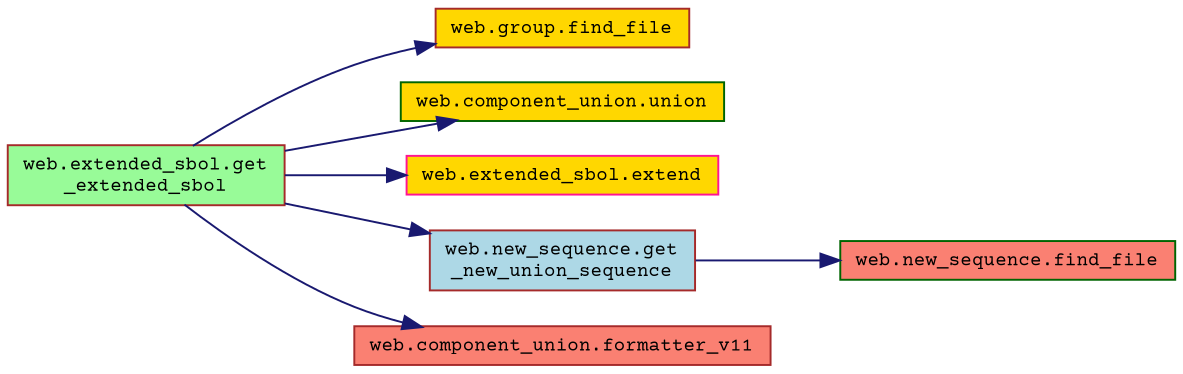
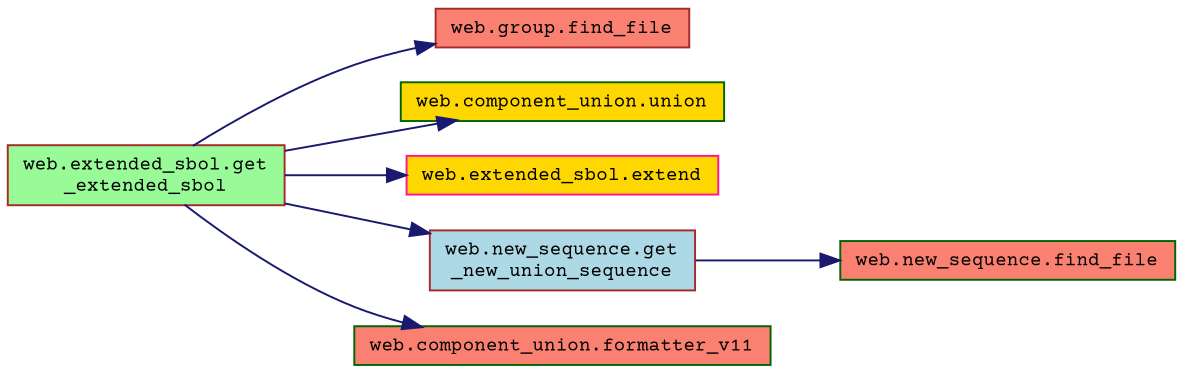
  digraph {
    fontname="Courier Prime"
    rankdir=LR
    node [color=brown fillcolor=gold fontname="Courier Prime" fontsize=10 shape=record style=filled]
    edge [color=midnightblue fontname="Courier Prime" fontsize=10 labelfontname=Helvetica labelfontsize=10 style=solid]
    n1 [fillcolor=palegreen fontcolor=black height=0.2 label="web.extended_sbol.get\l_extended_sbol" width=0.4]
-   n2 [height=0.2 label="web.group.find_file" width=0.4]
+   n2 [fillcolor=salmon height=0.2 label="web.group.find_file" width=0.4]
    n3 [color=darkgreen height=0.2 label="web.component_union.union" width=0.4]
    n4 [color=deeppink height=0.2 label="web.extended_sbol.extend" width=0.4]
    n5 [fillcolor=lightblue height=0.2 label="web.new_sequence.get\l_new_union_sequence" width=0.4]
-   n6 [fillcolor=salmon height=0.2 label="web.component_union.formatter_v11" width=0.4]
+   n6 [color=darkgreen fillcolor=salmon height=0.2 label="web.component_union.formatter_v11" width=0.4]
    n7 [color=darkgreen fillcolor=salmon height=0.2 label="web.new_sequence.find_file" width=0.4]
    n1 -> n2
    n1 -> n3
    n1 -> n4
    n1 -> n5
    n1 -> n6
    n5 -> n7
  }
